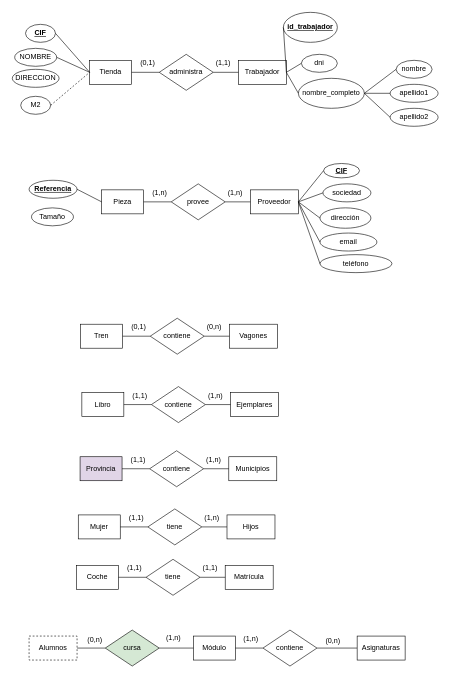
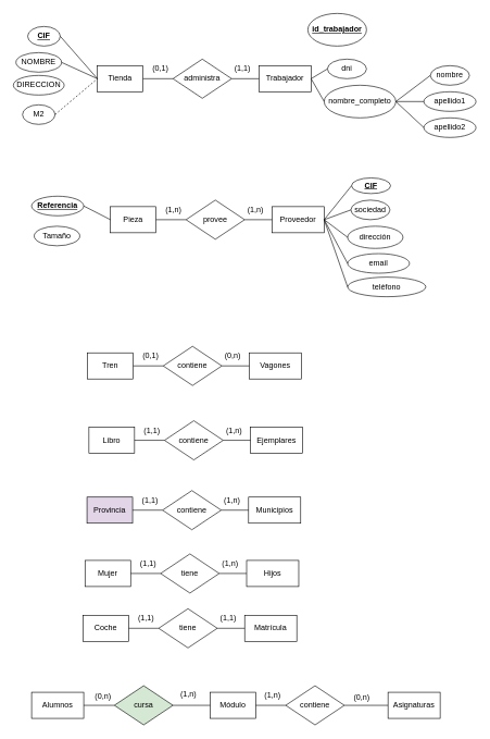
  <mxCell id="0" />
  <mxCell id="1" parent="0" />
  <mxCell id="2" value="Tienda" style="rounded=0;whiteSpace=wrap;html=1;" parent="1" vertex="1"><mxGeometry x="149" y="100" width="70" height="40" as="geometry" /></mxCell>
  <mxCell id="3" value="Trabajador" style="rounded=0;whiteSpace=wrap;html=1;" parent="1" vertex="1"><mxGeometry x="397" y="100" width="80" height="40" as="geometry" /></mxCell>
  <mxCell id="4" value="administra" style="rhombus;whiteSpace=wrap;html=1;" parent="1" vertex="1"><mxGeometry x="265" y="90" width="90" height="60" as="geometry" /></mxCell>
  <mxCell id="5" value="&lt;u&gt;&lt;b&gt;id_trabajador&lt;/b&gt;&lt;/u&gt;" style="ellipse;whiteSpace=wrap;html=1;" parent="1" vertex="1"><mxGeometry x="472" y="20" width="90" height="50" as="geometry" /></mxCell>
  <mxCell id="6" value="dni" style="ellipse;whiteSpace=wrap;html=1;" parent="1" vertex="1"><mxGeometry x="502" y="90" width="60" height="30" as="geometry" /></mxCell>
  <mxCell id="7" value="nombre_completo" style="ellipse;whiteSpace=wrap;html=1;" parent="1" vertex="1"><mxGeometry x="497" y="130" width="110" height="50" as="geometry" /></mxCell>
  <mxCell id="8" value="nombre" style="ellipse;whiteSpace=wrap;html=1;" parent="1" vertex="1"><mxGeometry x="660" y="100" width="60" height="30" as="geometry" /></mxCell>
  <mxCell id="9" value="apellido1" style="ellipse;whiteSpace=wrap;html=1;" parent="1" vertex="1"><mxGeometry x="650" y="140" width="80" height="30" as="geometry" /></mxCell>
  <mxCell id="10" value="apellido2" style="ellipse;whiteSpace=wrap;html=1;" parent="1" vertex="1"><mxGeometry x="650" y="180" width="80" height="30" as="geometry" /></mxCell>
  <mxCell id="11" value="" style="endArrow=none;html=1;rounded=0;entryX=1;entryY=0.5;entryDx=0;entryDy=0;exitX=0;exitY=0.5;exitDx=0;exitDy=0;" parent="1" source="8" target="7" edge="1"><mxGeometry width="50" height="50" relative="1" as="geometry"><mxPoint x="547" y="290" as="sourcePoint" /><mxPoint x="597" y="240" as="targetPoint" /></mxGeometry></mxCell>
  <mxCell id="12" value="" style="endArrow=none;html=1;rounded=0;entryX=1;entryY=0.5;entryDx=0;entryDy=0;exitX=0;exitY=0.5;exitDx=0;exitDy=0;" parent="1" source="9" target="7" edge="1"><mxGeometry width="50" height="50" relative="1" as="geometry"><mxPoint x="635" y="117" as="sourcePoint" /><mxPoint x="597" y="165" as="targetPoint" /></mxGeometry></mxCell>
  <mxCell id="13" value="" style="endArrow=none;html=1;rounded=0;exitX=0;exitY=0.5;exitDx=0;exitDy=0;entryX=1;entryY=0.5;entryDx=0;entryDy=0;" parent="1" source="10" target="7" edge="1"><mxGeometry width="50" height="50" relative="1" as="geometry"><mxPoint x="645" y="127" as="sourcePoint" /><mxPoint x="587" y="160" as="targetPoint" /></mxGeometry></mxCell>
- <mxCell id="14" value="" style="endArrow=none;html=1;rounded=0;exitX=1;exitY=0.5;exitDx=0;exitDy=0;entryX=0;entryY=0.5;entryDx=0;entryDy=0;" parent="1" source="3" target="5" edge="1"><mxGeometry width="50" height="50" relative="1" as="geometry"><mxPoint x="547" y="290" as="sourcePoint" /><mxPoint x="597" y="240" as="targetPoint" /></mxGeometry></mxCell>
  <mxCell id="15" value="" style="endArrow=none;html=1;rounded=0;entryX=1;entryY=0.5;entryDx=0;entryDy=0;exitX=0;exitY=0.5;exitDx=0;exitDy=0;" parent="1" source="6" target="3" edge="1"><mxGeometry width="50" height="50" relative="1" as="geometry"><mxPoint x="655" y="137" as="sourcePoint" /><mxPoint x="617" y="185" as="targetPoint" /></mxGeometry></mxCell>
  <mxCell id="16" value="" style="endArrow=none;html=1;rounded=0;entryX=1;entryY=0.5;entryDx=0;entryDy=0;exitX=0;exitY=0.5;exitDx=0;exitDy=0;" parent="1" source="7" target="3" edge="1"><mxGeometry width="50" height="50" relative="1" as="geometry"><mxPoint x="665" y="147" as="sourcePoint" /><mxPoint x="627" y="195" as="targetPoint" /></mxGeometry></mxCell>
  <mxCell id="17" value="" style="endArrow=none;html=1;rounded=0;exitX=1;exitY=0.5;exitDx=0;exitDy=0;" parent="1" source="4" target="3" edge="1"><mxGeometry width="50" height="50" relative="1" as="geometry"><mxPoint x="547" y="290" as="sourcePoint" /><mxPoint x="597" y="240" as="targetPoint" /></mxGeometry></mxCell>
  <mxCell id="18" value="" style="endArrow=none;html=1;rounded=0;entryX=1;entryY=0.5;entryDx=0;entryDy=0;exitX=0;exitY=0.5;exitDx=0;exitDy=0;" parent="1" source="4" target="2" edge="1"><mxGeometry width="50" height="50" relative="1" as="geometry"><mxPoint x="262" y="120" as="sourcePoint" /><mxPoint x="637" y="205" as="targetPoint" /></mxGeometry></mxCell>
  <mxCell id="19" value="&lt;u&gt;&lt;b&gt;CIF&lt;/b&gt;&lt;/u&gt;" style="ellipse;whiteSpace=wrap;html=1;" parent="1" vertex="1"><mxGeometry x="42" y="40" width="50" height="30" as="geometry" /></mxCell>
  <mxCell id="20" value="NOMBRE" style="ellipse;whiteSpace=wrap;html=1;" parent="1" vertex="1"><mxGeometry x="24" y="80" width="70" height="30" as="geometry" /></mxCell>
  <mxCell id="21" value="DIRECCION" style="ellipse;whiteSpace=wrap;html=1;" parent="1" vertex="1"><mxGeometry x="20" y="115" width="78" height="30" as="geometry" /></mxCell>
  <mxCell id="22" value="M2" style="ellipse;whiteSpace=wrap;html=1;" parent="1" vertex="1"><mxGeometry x="34" y="160" width="50" height="30" as="geometry" /></mxCell>
  <mxCell id="23" value="" style="endArrow=none;html=1;rounded=0;entryX=1;entryY=0.5;entryDx=0;entryDy=0;exitX=0;exitY=0.5;exitDx=0;exitDy=0;" parent="1" source="2" target="19" edge="1"><mxGeometry width="50" height="50" relative="1" as="geometry"><mxPoint x="275" y="130" as="sourcePoint" /><mxPoint x="229" y="130" as="targetPoint" /></mxGeometry></mxCell>
  <mxCell id="24" value="" style="endArrow=none;html=1;rounded=0;entryX=1;entryY=0.5;entryDx=0;entryDy=0;exitX=0;exitY=0.5;exitDx=0;exitDy=0;" parent="1" source="2" target="20" edge="1"><mxGeometry width="50" height="50" relative="1" as="geometry"><mxPoint x="122" y="150" as="sourcePoint" /><mxPoint x="102" y="65" as="targetPoint" /></mxGeometry></mxCell>
  <mxCell id="25" value="(1,1)" style="text;html=1;strokeColor=none;fillColor=none;align=center;verticalAlign=middle;whiteSpace=wrap;rounded=0;" parent="1" vertex="1"><mxGeometry x="342" y="90" width="60" height="30" as="geometry" /></mxCell>
  <mxCell id="26" value="(0,1)" style="text;html=1;strokeColor=none;fillColor=none;align=center;verticalAlign=middle;whiteSpace=wrap;rounded=0;" parent="1" vertex="1"><mxGeometry x="216" y="90" width="60" height="30" as="geometry" /></mxCell>
  <mxCell id="27" value="" style="endArrow=none;dashed=1;html=1;rounded=0;exitX=1;exitY=0.5;exitDx=0;exitDy=0;entryX=0;entryY=0.5;entryDx=0;entryDy=0;" parent="1" source="22" target="2" edge="1"><mxGeometry width="50" height="50" relative="1" as="geometry"><mxPoint x="372" y="290" as="sourcePoint" /><mxPoint x="422" y="240" as="targetPoint" /></mxGeometry></mxCell>
  <mxCell id="28" value="Pieza" style="rounded=0;whiteSpace=wrap;html=1;" parent="1" vertex="1"><mxGeometry x="169" y="316" width="70" height="40" as="geometry" /></mxCell>
  <mxCell id="29" value="Proveedor" style="rounded=0;whiteSpace=wrap;html=1;" parent="1" vertex="1"><mxGeometry x="417" y="316" width="80" height="40" as="geometry" /></mxCell>
  <mxCell id="30" value="provee" style="rhombus;whiteSpace=wrap;html=1;" parent="1" vertex="1"><mxGeometry x="285" y="306" width="90" height="60" as="geometry" /></mxCell>
  <mxCell id="31" value="&lt;u&gt;&lt;b&gt;CIF&lt;/b&gt;&lt;/u&gt;" style="ellipse;whiteSpace=wrap;html=1;" parent="1" vertex="1"><mxGeometry x="539" y="272" width="60" height="24" as="geometry" /></mxCell>
- <mxCell id="32" value="sociedad" style="ellipse;whiteSpace=wrap;html=1;" parent="1" vertex="1"><mxGeometry x="538" y="306" width="80" height="30" as="geometry" /></mxCell>
+ <mxCell id="32" value="sociedad" style="ellipse;whiteSpace=wrap;html=1;" parent="1" vertex="1"><mxGeometry x="538" y="306" width="60" height="30" as="geometry" /></mxCell>
  <mxCell id="33" value="dirección" style="ellipse;whiteSpace=wrap;html=1;" parent="1" vertex="1"><mxGeometry x="533" y="346" width="85" height="34" as="geometry" /></mxCell>
  <mxCell id="34" value="" style="endArrow=none;html=1;rounded=0;exitX=1;exitY=0.5;exitDx=0;exitDy=0;entryX=0;entryY=0.5;entryDx=0;entryDy=0;" parent="1" source="29" target="31" edge="1"><mxGeometry width="50" height="50" relative="1" as="geometry"><mxPoint x="567" y="506" as="sourcePoint" /><mxPoint x="617" y="456" as="targetPoint" /></mxGeometry></mxCell>
  <mxCell id="35" value="" style="endArrow=none;html=1;rounded=0;entryX=1;entryY=0.5;entryDx=0;entryDy=0;exitX=0;exitY=0.5;exitDx=0;exitDy=0;" parent="1" source="32" target="29" edge="1"><mxGeometry width="50" height="50" relative="1" as="geometry"><mxPoint x="675" y="353" as="sourcePoint" /><mxPoint x="637" y="401" as="targetPoint" /></mxGeometry></mxCell>
  <mxCell id="36" value="" style="endArrow=none;html=1;rounded=0;entryX=1;entryY=0.5;entryDx=0;entryDy=0;exitX=0;exitY=0.5;exitDx=0;exitDy=0;" parent="1" source="33" target="29" edge="1"><mxGeometry width="50" height="50" relative="1" as="geometry"><mxPoint x="685" y="363" as="sourcePoint" /><mxPoint x="647" y="411" as="targetPoint" /></mxGeometry></mxCell>
  <mxCell id="37" value="" style="endArrow=none;html=1;rounded=0;exitX=1;exitY=0.5;exitDx=0;exitDy=0;" parent="1" source="30" target="29" edge="1"><mxGeometry width="50" height="50" relative="1" as="geometry"><mxPoint x="567" y="506" as="sourcePoint" /><mxPoint x="617" y="456" as="targetPoint" /></mxGeometry></mxCell>
  <mxCell id="38" value="" style="endArrow=none;html=1;rounded=0;entryX=1;entryY=0.5;entryDx=0;entryDy=0;exitX=0;exitY=0.5;exitDx=0;exitDy=0;" parent="1" source="30" target="28" edge="1"><mxGeometry width="50" height="50" relative="1" as="geometry"><mxPoint x="282" y="336" as="sourcePoint" /><mxPoint x="657" y="421" as="targetPoint" /></mxGeometry></mxCell>
  <mxCell id="39" value="&lt;u&gt;&lt;b&gt;Referencia&lt;/b&gt;&lt;/u&gt;" style="ellipse;whiteSpace=wrap;html=1;" parent="1" vertex="1"><mxGeometry x="48" y="300" width="80" height="30" as="geometry" /></mxCell>
  <mxCell id="40" value="Tamaño" style="ellipse;whiteSpace=wrap;html=1;" parent="1" vertex="1"><mxGeometry x="52" y="346" width="70" height="30" as="geometry" /></mxCell>
  <mxCell id="41" value="" style="endArrow=none;html=1;rounded=0;entryX=1;entryY=0.5;entryDx=0;entryDy=0;exitX=0;exitY=0.5;exitDx=0;exitDy=0;" parent="1" source="28" target="39" edge="1"><mxGeometry width="50" height="50" relative="1" as="geometry"><mxPoint x="295" y="346" as="sourcePoint" /><mxPoint x="249" y="346" as="targetPoint" /></mxGeometry></mxCell>
  <mxCell id="42" value="(1,n)" style="text;html=1;strokeColor=none;fillColor=none;align=center;verticalAlign=middle;whiteSpace=wrap;rounded=0;" parent="1" vertex="1"><mxGeometry x="362" y="306" width="60" height="30" as="geometry" /></mxCell>
  <mxCell id="43" value="(1,n)" style="text;html=1;strokeColor=none;fillColor=none;align=center;verticalAlign=middle;whiteSpace=wrap;rounded=0;" parent="1" vertex="1"><mxGeometry x="236" y="306" width="60" height="30" as="geometry" /></mxCell>
  <mxCell id="44" value="email" style="ellipse;whiteSpace=wrap;html=1;" parent="1" vertex="1"><mxGeometry x="533" y="388" width="95" height="30" as="geometry" /></mxCell>
  <mxCell id="45" value="teléfono" style="ellipse;whiteSpace=wrap;html=1;" parent="1" vertex="1"><mxGeometry x="533" y="424" width="120" height="30" as="geometry" /></mxCell>
  <mxCell id="46" value="" style="endArrow=none;html=1;rounded=0;entryX=1;entryY=0.5;entryDx=0;entryDy=0;exitX=0;exitY=0.5;exitDx=0;exitDy=0;" parent="1" source="44" target="29" edge="1"><mxGeometry width="50" height="50" relative="1" as="geometry"><mxPoint x="527" y="381" as="sourcePoint" /><mxPoint x="507" y="346" as="targetPoint" /></mxGeometry></mxCell>
  <mxCell id="47" value="" style="endArrow=none;html=1;rounded=0;entryX=1;entryY=0.5;entryDx=0;entryDy=0;exitX=0;exitY=0.5;exitDx=0;exitDy=0;" parent="1" source="45" target="29" edge="1"><mxGeometry width="50" height="50" relative="1" as="geometry"><mxPoint x="527" y="445" as="sourcePoint" /><mxPoint x="507" y="346" as="targetPoint" /></mxGeometry></mxCell>
  <mxCell id="48" value="Tren" style="rounded=0;whiteSpace=wrap;html=1;" parent="1" vertex="1"><mxGeometry x="134" y="540" width="70" height="40" as="geometry" /></mxCell>
  <mxCell id="49" value="Vagones" style="rounded=0;whiteSpace=wrap;html=1;" parent="1" vertex="1"><mxGeometry x="382" y="540" width="80" height="40" as="geometry" /></mxCell>
  <mxCell id="50" value="contiene" style="rhombus;whiteSpace=wrap;html=1;" parent="1" vertex="1"><mxGeometry x="250" y="530" width="90" height="60" as="geometry" /></mxCell>
  <mxCell id="51" value="" style="endArrow=none;html=1;rounded=0;exitX=1;exitY=0.5;exitDx=0;exitDy=0;" parent="1" source="50" target="49" edge="1"><mxGeometry width="50" height="50" relative="1" as="geometry"><mxPoint x="532" y="730" as="sourcePoint" /><mxPoint x="582" y="680" as="targetPoint" /></mxGeometry></mxCell>
  <mxCell id="52" value="" style="endArrow=none;html=1;rounded=0;entryX=1;entryY=0.5;entryDx=0;entryDy=0;exitX=0;exitY=0.5;exitDx=0;exitDy=0;" parent="1" source="50" target="48" edge="1"><mxGeometry width="50" height="50" relative="1" as="geometry"><mxPoint x="247" y="560" as="sourcePoint" /><mxPoint x="622" y="645" as="targetPoint" /></mxGeometry></mxCell>
  <mxCell id="53" value="(0,n)" style="text;html=1;strokeColor=none;fillColor=none;align=center;verticalAlign=middle;whiteSpace=wrap;rounded=0;" parent="1" vertex="1"><mxGeometry x="327" y="530" width="60" height="30" as="geometry" /></mxCell>
  <mxCell id="54" value="(0,1)" style="text;html=1;strokeColor=none;fillColor=none;align=center;verticalAlign=middle;whiteSpace=wrap;rounded=0;" parent="1" vertex="1"><mxGeometry x="201" y="530" width="60" height="30" as="geometry" /></mxCell>
  <mxCell id="55" value="Libro" style="rounded=0;whiteSpace=wrap;html=1;" parent="1" vertex="1"><mxGeometry x="136" y="654" width="70" height="40" as="geometry" /></mxCell>
  <mxCell id="56" value="Ejemplares" style="rounded=0;whiteSpace=wrap;html=1;" parent="1" vertex="1"><mxGeometry x="384" y="654" width="80" height="40" as="geometry" /></mxCell>
  <mxCell id="57" value="contiene" style="rhombus;whiteSpace=wrap;html=1;" parent="1" vertex="1"><mxGeometry x="252" y="644" width="90" height="60" as="geometry" /></mxCell>
  <mxCell id="58" value="" style="endArrow=none;html=1;rounded=0;exitX=1;exitY=0.5;exitDx=0;exitDy=0;" parent="1" source="57" target="56" edge="1"><mxGeometry width="50" height="50" relative="1" as="geometry"><mxPoint x="534" y="844" as="sourcePoint" /><mxPoint x="584" y="794" as="targetPoint" /></mxGeometry></mxCell>
  <mxCell id="59" value="" style="endArrow=none;html=1;rounded=0;entryX=1;entryY=0.5;entryDx=0;entryDy=0;exitX=0;exitY=0.5;exitDx=0;exitDy=0;" parent="1" source="57" target="55" edge="1"><mxGeometry width="50" height="50" relative="1" as="geometry"><mxPoint x="249" y="674" as="sourcePoint" /><mxPoint x="624" y="759" as="targetPoint" /></mxGeometry></mxCell>
  <mxCell id="60" value="(1,n)" style="text;html=1;strokeColor=none;fillColor=none;align=center;verticalAlign=middle;whiteSpace=wrap;rounded=0;" parent="1" vertex="1"><mxGeometry x="329" y="644" width="60" height="30" as="geometry" /></mxCell>
  <mxCell id="61" value="(1,1)" style="text;html=1;strokeColor=none;fillColor=none;align=center;verticalAlign=middle;whiteSpace=wrap;rounded=0;" parent="1" vertex="1"><mxGeometry x="203" y="644" width="60" height="30" as="geometry" /></mxCell>
  <mxCell id="62" value="Provincia" style="rounded=0;whiteSpace=wrap;html=1;fillColor=#e1d5e7;" parent="1" vertex="1"><mxGeometry x="133" y="761" width="70" height="40" as="geometry" /></mxCell>
  <mxCell id="63" value="Municipios" style="rounded=0;whiteSpace=wrap;html=1;" parent="1" vertex="1"><mxGeometry x="381" y="761" width="80" height="40" as="geometry" /></mxCell>
  <mxCell id="64" value="contiene" style="rhombus;whiteSpace=wrap;html=1;" parent="1" vertex="1"><mxGeometry x="249" y="751" width="90" height="60" as="geometry" /></mxCell>
  <mxCell id="65" value="" style="endArrow=none;html=1;rounded=0;exitX=1;exitY=0.5;exitDx=0;exitDy=0;" parent="1" source="64" target="63" edge="1"><mxGeometry width="50" height="50" relative="1" as="geometry"><mxPoint x="531" y="951" as="sourcePoint" /><mxPoint x="581" y="901" as="targetPoint" /></mxGeometry></mxCell>
  <mxCell id="66" value="" style="endArrow=none;html=1;rounded=0;entryX=1;entryY=0.5;entryDx=0;entryDy=0;exitX=0;exitY=0.5;exitDx=0;exitDy=0;" parent="1" source="64" target="62" edge="1"><mxGeometry width="50" height="50" relative="1" as="geometry"><mxPoint x="246" y="781" as="sourcePoint" /><mxPoint x="621" y="866" as="targetPoint" /></mxGeometry></mxCell>
  <mxCell id="67" value="(1,n)" style="text;html=1;strokeColor=none;fillColor=none;align=center;verticalAlign=middle;whiteSpace=wrap;rounded=0;" parent="1" vertex="1"><mxGeometry x="326" y="751" width="60" height="30" as="geometry" /></mxCell>
  <mxCell id="68" value="(1,1)" style="text;html=1;strokeColor=none;fillColor=none;align=center;verticalAlign=middle;whiteSpace=wrap;rounded=0;" parent="1" vertex="1"><mxGeometry x="200" y="751" width="60" height="30" as="geometry" /></mxCell>
  <mxCell id="69" value="Mujer" style="rounded=0;whiteSpace=wrap;html=1;" parent="1" vertex="1"><mxGeometry x="130" y="858" width="70" height="40" as="geometry" /></mxCell>
  <mxCell id="70" value="Hijos" style="rounded=0;whiteSpace=wrap;html=1;" parent="1" vertex="1"><mxGeometry x="378" y="858" width="80" height="40" as="geometry" /></mxCell>
  <mxCell id="71" value="tiene" style="rhombus;whiteSpace=wrap;html=1;" parent="1" vertex="1"><mxGeometry x="246" y="848" width="90" height="60" as="geometry" /></mxCell>
  <mxCell id="72" value="" style="endArrow=none;html=1;rounded=0;exitX=1;exitY=0.5;exitDx=0;exitDy=0;" parent="1" source="71" target="70" edge="1"><mxGeometry width="50" height="50" relative="1" as="geometry"><mxPoint x="528" y="1048" as="sourcePoint" /><mxPoint x="578" y="998" as="targetPoint" /></mxGeometry></mxCell>
  <mxCell id="73" value="" style="endArrow=none;html=1;rounded=0;entryX=1;entryY=0.5;entryDx=0;entryDy=0;exitX=0;exitY=0.5;exitDx=0;exitDy=0;" parent="1" source="71" target="69" edge="1"><mxGeometry width="50" height="50" relative="1" as="geometry"><mxPoint x="243" y="878" as="sourcePoint" /><mxPoint x="618" y="963" as="targetPoint" /></mxGeometry></mxCell>
  <mxCell id="74" value="(1,n)" style="text;html=1;strokeColor=none;fillColor=none;align=center;verticalAlign=middle;whiteSpace=wrap;rounded=0;" parent="1" vertex="1"><mxGeometry x="323" y="848" width="60" height="30" as="geometry" /></mxCell>
  <mxCell id="75" value="(1,1)" style="text;html=1;strokeColor=none;fillColor=none;align=center;verticalAlign=middle;whiteSpace=wrap;rounded=0;" parent="1" vertex="1"><mxGeometry x="197" y="848" width="60" height="30" as="geometry" /></mxCell>
  <mxCell id="76" value="Coche" style="rounded=0;whiteSpace=wrap;html=1;" parent="1" vertex="1"><mxGeometry x="127" y="942" width="70" height="40" as="geometry" /></mxCell>
  <mxCell id="77" value="Matrícula" style="rounded=0;whiteSpace=wrap;html=1;" parent="1" vertex="1"><mxGeometry x="375" y="942" width="80" height="40" as="geometry" /></mxCell>
  <mxCell id="78" value="tiene" style="rhombus;whiteSpace=wrap;html=1;" parent="1" vertex="1"><mxGeometry x="243" y="932" width="90" height="60" as="geometry" /></mxCell>
  <mxCell id="79" value="" style="endArrow=none;html=1;rounded=0;exitX=1;exitY=0.5;exitDx=0;exitDy=0;" parent="1" source="78" target="77" edge="1"><mxGeometry width="50" height="50" relative="1" as="geometry"><mxPoint x="525" y="1132" as="sourcePoint" /><mxPoint x="575" y="1082" as="targetPoint" /></mxGeometry></mxCell>
  <mxCell id="80" value="" style="endArrow=none;html=1;rounded=0;entryX=1;entryY=0.5;entryDx=0;entryDy=0;exitX=0;exitY=0.5;exitDx=0;exitDy=0;" parent="1" source="78" target="76" edge="1"><mxGeometry width="50" height="50" relative="1" as="geometry"><mxPoint x="240" y="962" as="sourcePoint" /><mxPoint x="615" y="1047" as="targetPoint" /></mxGeometry></mxCell>
  <mxCell id="81" value="(1,1)" style="text;html=1;strokeColor=none;fillColor=none;align=center;verticalAlign=middle;whiteSpace=wrap;rounded=0;" parent="1" vertex="1"><mxGeometry x="320" y="932" width="60" height="30" as="geometry" /></mxCell>
  <mxCell id="82" value="(1,1)" style="text;html=1;strokeColor=none;fillColor=none;align=center;verticalAlign=middle;whiteSpace=wrap;rounded=0;" parent="1" vertex="1"><mxGeometry x="194" y="932" width="60" height="30" as="geometry" /></mxCell>
  <mxCell id="83" value="Módulo" style="rounded=0;whiteSpace=wrap;html=1;" parent="1" vertex="1"><mxGeometry x="322" y="1060" width="70" height="40" as="geometry" /></mxCell>
- <mxCell id="84" value="Alumnos" style="rounded=0;whiteSpace=wrap;html=1;dashed=1;" parent="1" vertex="1"><mxGeometry x="48" y="1060" width="80" height="40" as="geometry" /></mxCell>
+ <mxCell id="84" value="Alumnos" style="rounded=0;whiteSpace=wrap;html=1;" parent="1" vertex="1"><mxGeometry x="48" y="1060" width="80" height="40" as="geometry" /></mxCell>
  <mxCell id="85" value="cursa" style="rhombus;whiteSpace=wrap;html=1;fillColor=#d5e8d4;" parent="1" vertex="1"><mxGeometry x="175" y="1050" width="90" height="60" as="geometry" /></mxCell>
  <mxCell id="86" value="(1,n)" style="text;html=1;strokeColor=none;fillColor=none;align=center;verticalAlign=middle;whiteSpace=wrap;rounded=0;" parent="1" vertex="1"><mxGeometry x="388" y="1050" width="60" height="30" as="geometry" /></mxCell>
  <mxCell id="87" value="" style="endArrow=none;html=1;rounded=0;entryX=1;entryY=0.5;entryDx=0;entryDy=0;exitX=0;exitY=0.5;exitDx=0;exitDy=0;" parent="1" source="88" target="89" edge="1"><mxGeometry width="50" height="50" relative="1" as="geometry"><mxPoint x="228" y="1190" as="sourcePoint" /><mxPoint x="488" y="1110" as="targetPoint" /></mxGeometry></mxCell>
  <mxCell id="88" value="Asignaturas" style="rounded=0;whiteSpace=wrap;html=1;" parent="1" vertex="1"><mxGeometry x="595" y="1060" width="80" height="40" as="geometry" /></mxCell>
  <mxCell id="89" value="contiene" style="rhombus;whiteSpace=wrap;html=1;" parent="1" vertex="1"><mxGeometry x="438" y="1050" width="90" height="60" as="geometry" /></mxCell>
  <mxCell id="90" value="" style="endArrow=none;html=1;rounded=0;entryX=0;entryY=0.5;entryDx=0;entryDy=0;exitX=1;exitY=0.5;exitDx=0;exitDy=0;" parent="1" source="83" target="89" edge="1"><mxGeometry width="50" height="50" relative="1" as="geometry"><mxPoint x="358" y="1080" as="sourcePoint" /><mxPoint x="248" y="1075" as="targetPoint" /></mxGeometry></mxCell>
  <mxCell id="91" value="(1,n)" style="text;html=1;strokeColor=none;fillColor=none;align=center;verticalAlign=middle;whiteSpace=wrap;rounded=0;" parent="1" vertex="1"><mxGeometry x="259" y="1048" width="60" height="30" as="geometry" /></mxCell>
  <mxCell id="92" value="(0,n)" style="text;html=1;strokeColor=none;fillColor=none;align=center;verticalAlign=middle;whiteSpace=wrap;rounded=0;" parent="1" vertex="1"><mxGeometry x="128" y="1052" width="60" height="30" as="geometry" /></mxCell>
  <mxCell id="93" value="" style="endArrow=none;html=1;rounded=0;exitX=1;exitY=0.5;exitDx=0;exitDy=0;" edge="1" parent="1" source="84" target="85"><mxGeometry width="50" height="50" relative="1" as="geometry"><mxPoint x="492" y="990" as="sourcePoint" /><mxPoint x="542" y="940" as="targetPoint" /></mxGeometry></mxCell>
  <mxCell id="94" value="" style="endArrow=none;html=1;rounded=0;exitX=1;exitY=0.5;exitDx=0;exitDy=0;entryX=0;entryY=0.5;entryDx=0;entryDy=0;" edge="1" parent="1" source="85" target="83"><mxGeometry width="50" height="50" relative="1" as="geometry"><mxPoint x="138" y="1090" as="sourcePoint" /><mxPoint x="185" y="1090" as="targetPoint" /></mxGeometry></mxCell>
  <mxCell id="95" value="(0,n)" style="text;html=1;strokeColor=none;fillColor=none;align=center;verticalAlign=middle;whiteSpace=wrap;rounded=0;" vertex="1" parent="1"><mxGeometry x="525" y="1053" width="60" height="30" as="geometry" /></mxCell>
